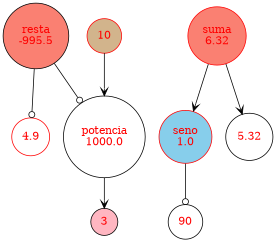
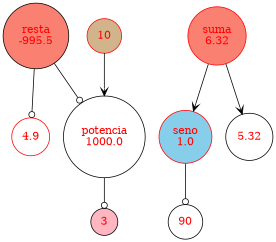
  digraph {
    node [color=black fillcolor=white fontcolor=red shape=circle style=filled]
    edge [arrowhead=vee]
    n1 [color=red label=4.9]
    n2 [color=red fillcolor=tan label=10]
    n3 [label="potencia\n1000.0"]
    n4 [fillcolor=lightpink label=3]
    n5 [fillcolor=salmon label="resta\n-995.5"]
    n6 [color=red fillcolor=skyblue label="seno\n1.0"]
    n7 [label=90]
    n8 [label=5.32]
    n9 [color=red fillcolor=salmon label="suma\n6.32"]
    n2 -> n3
-   n3 -> n4
+   n3 -> n4 [arrowhead=odot]
    n5 -> n1 [arrowhead=odot]
    n5 -> n3 [arrowhead=odot]
    n6 -> n7 [arrowhead=odot]
    n9 -> n6
    n9 -> n8
  }
